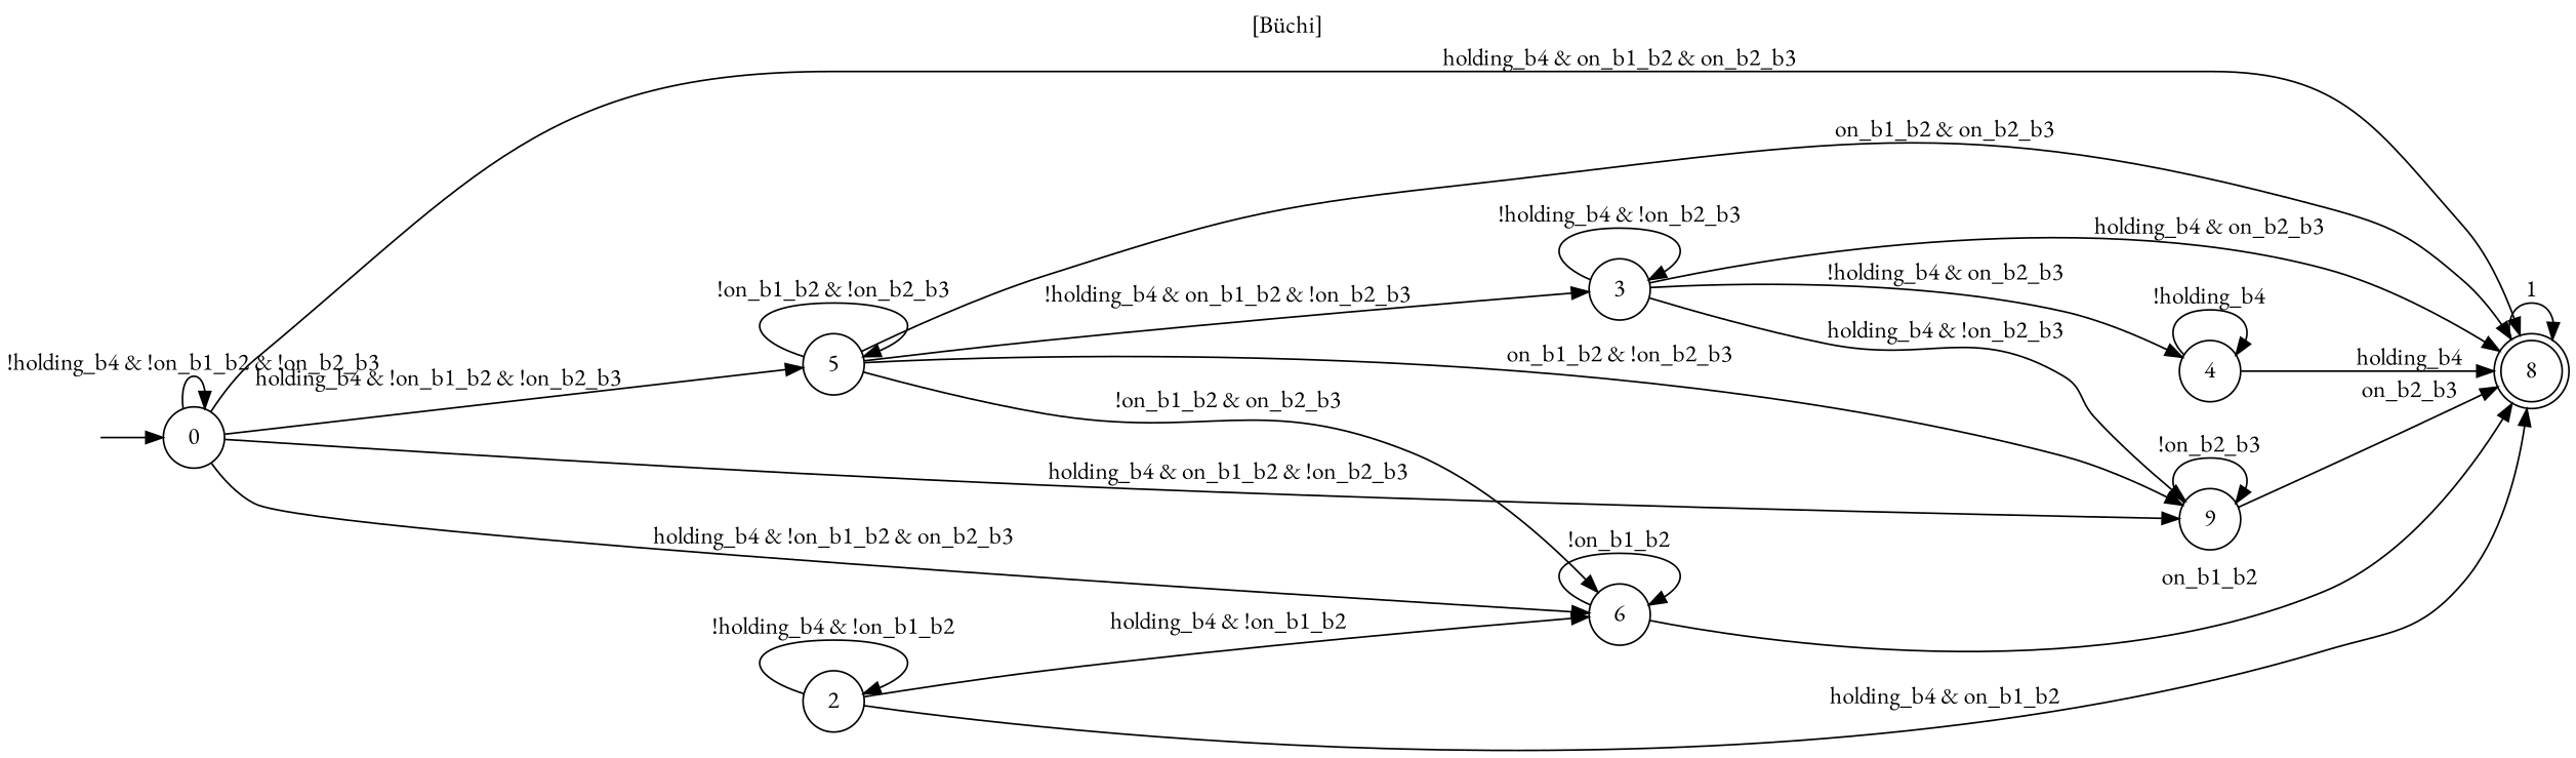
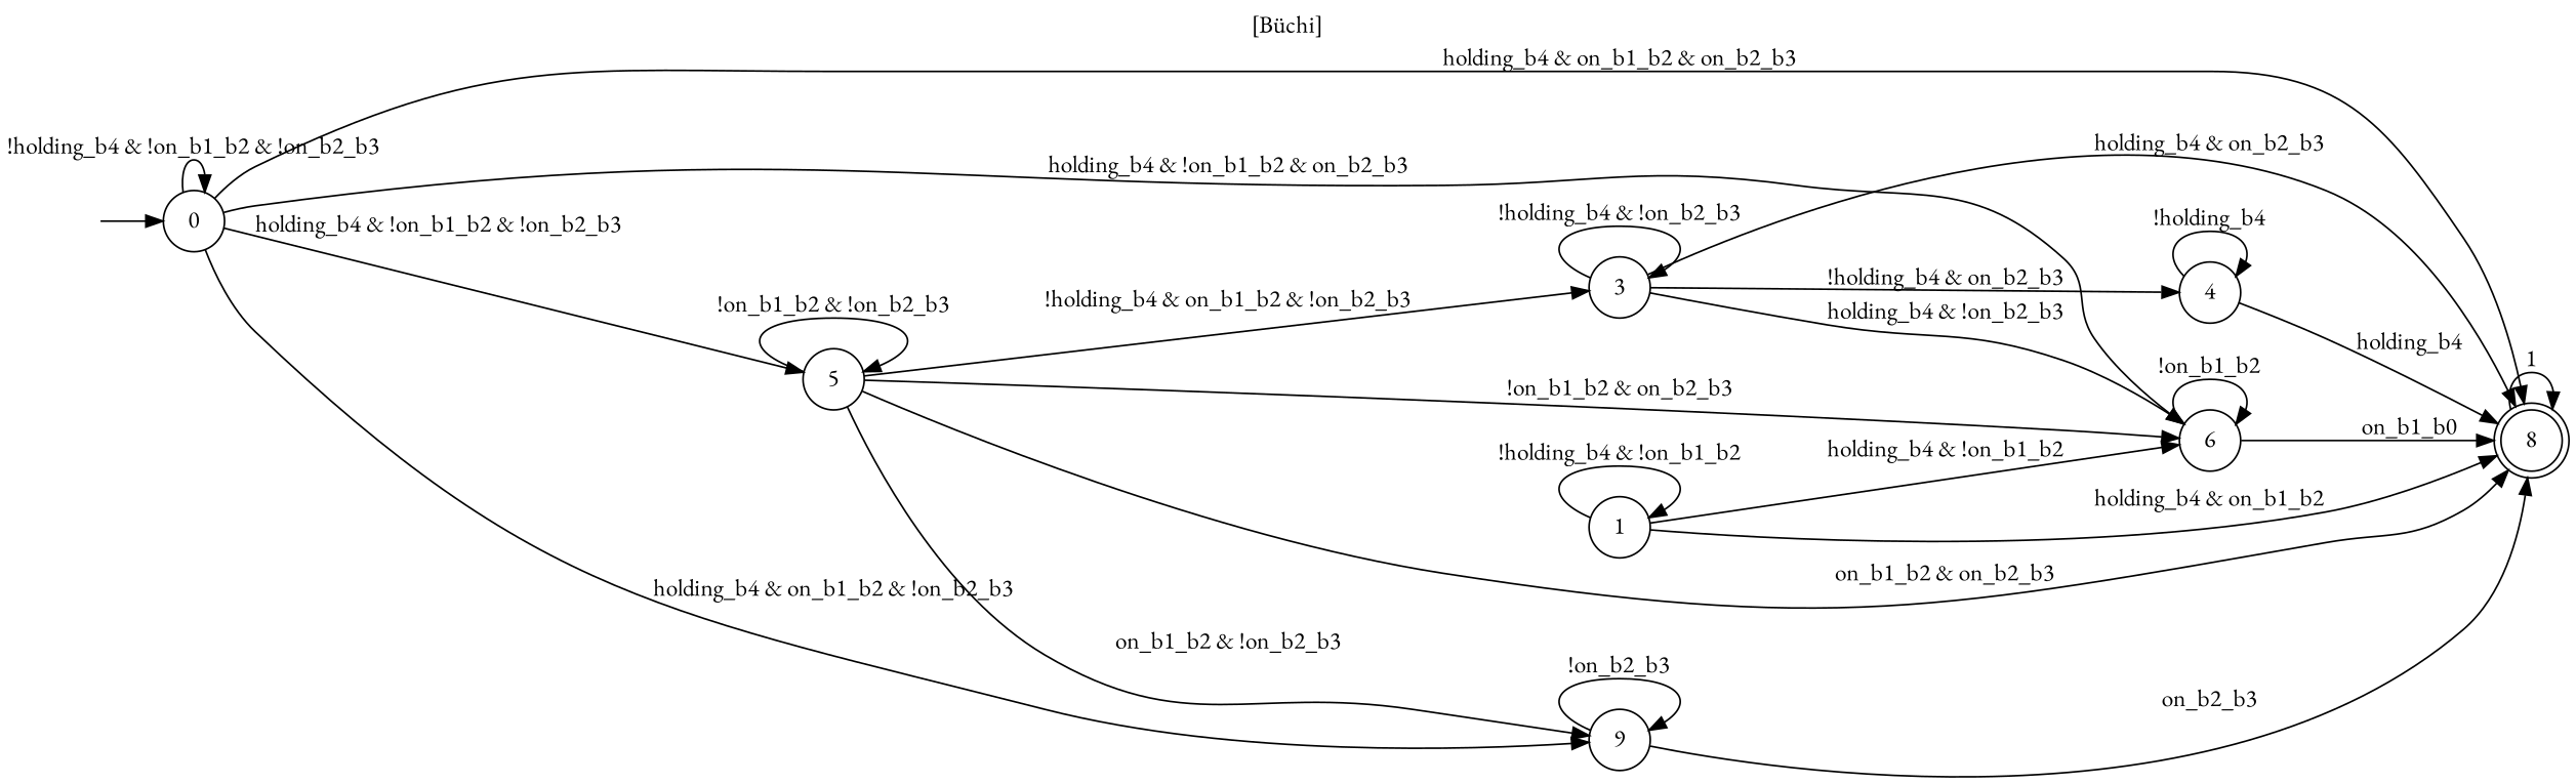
  digraph {
    fontname="EB Garamond"
    label="[Büchi]"
    labelloc=t
    rankdir=LR
    node [fontname="EB Garamond" shape=circle]
    edge [fontname="EB Garamond"]
    I [style=invis width=0]
    n2 [label=0]
    n3 [label=8 peripheries=2]
    n4 [label=5]
    n5 [label=6]
    n6 [label=9]
-   n7 [label=2]
+   n7 [label=1]
    n8 [label=3]
    n9 [label=4]
    I -> n2
    n2 -> n2 [label="!holding_b4 & !on_b1_b2 & !on_b2_b3"]
    n2 -> n3 [label="holding_b4 & on_b1_b2 & on_b2_b3"]
    n2 -> n4 [label="holding_b4 & !on_b1_b2 & !on_b2_b3"]
    n2 -> n5 [label="holding_b4 & !on_b1_b2 & on_b2_b3"]
    n2 -> n6 [label="holding_b4 & on_b1_b2 & !on_b2_b3"]
    n3 -> n3 [label=1]
    n4 -> n3 [label="on_b1_b2 & on_b2_b3"]
    n4 -> n4 [label="!on_b1_b2 & !on_b2_b3"]
    n4 -> n5 [label="!on_b1_b2 & on_b2_b3"]
    n4 -> n6 [label="on_b1_b2 & !on_b2_b3"]
    n4 -> n8 [label="!holding_b4 & on_b1_b2 & !on_b2_b3"]
-   n5 -> n3 [label=on_b1_b2]
+   n5 -> n3 [label=on_b1_b0]
    n5 -> n5 [label="!on_b1_b2"]
    n6 -> n3 [label=on_b2_b3]
    n6 -> n6 [label="!on_b2_b3"]
    n7 -> n3 [label="holding_b4 & on_b1_b2"]
    n7 -> n5 [label="holding_b4 & !on_b1_b2"]
    n7 -> n7 [label="!holding_b4 & !on_b1_b2"]
    n8 -> n3 [label="holding_b4 & on_b2_b3"]
-   n8 -> n6 [label="holding_b4 & !on_b2_b3"]
+   n8 -> n5 [label="holding_b4 & !on_b2_b3"]
    n8 -> n8 [label="!holding_b4 & !on_b2_b3"]
    n8 -> n9 [label="!holding_b4 & on_b2_b3"]
    n9 -> n3 [label=holding_b4]
    n9 -> n9 [label="!holding_b4"]
  }
